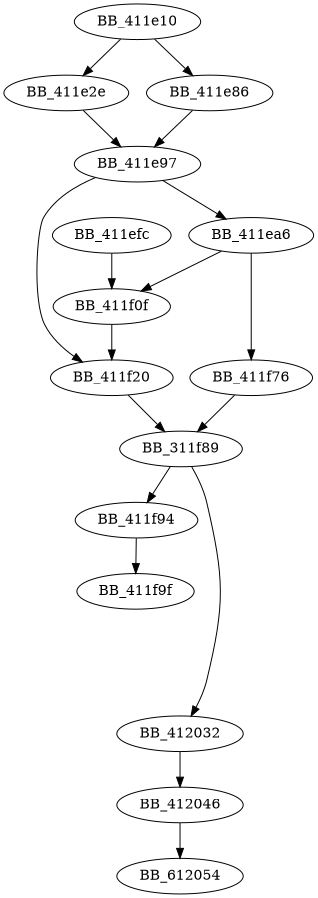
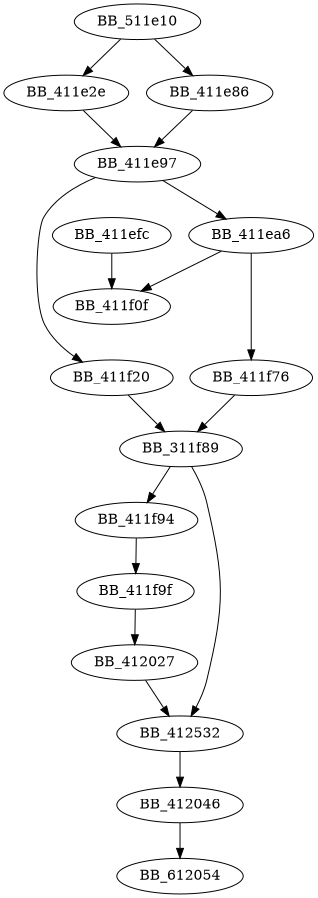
  digraph {
-   BB_411e10
+   BB_411e10 [label=BB_511e10]
    BB_411e2e
    n3 [label=BB_411e86]
    BB_411e97
    BB_411ea6
    BB_411f20
    BB_411f0f
    BB_411f76
    BB_411efc
    n10 [label=BB_311f89]
    BB_411f94
-   BB_412032
+   BB_412032 [label=BB_412532]
    BB_411f9f
    n14 [label=BB_412046]
+   BB_412027
    n16 [label=BB_612054]
    BB_411e10 -> BB_411e2e
    BB_411e10 -> n3
    BB_411e2e -> BB_411e97
    n3 -> BB_411e97
    BB_411e97 -> BB_411ea6
    BB_411e97 -> BB_411f20
    BB_411ea6 -> BB_411f0f
    BB_411ea6 -> BB_411f76
    BB_411f20 -> n10
-   BB_411f0f -> BB_411f20
    BB_411f76 -> n10
    BB_411efc -> BB_411f0f
    n10 -> BB_411f94
    n10 -> BB_412032
    BB_411f94 -> BB_411f9f
    BB_412032 -> n14
+   BB_411f9f -> BB_412027
    n14 -> n16
+   BB_412027 -> BB_412032
  }
